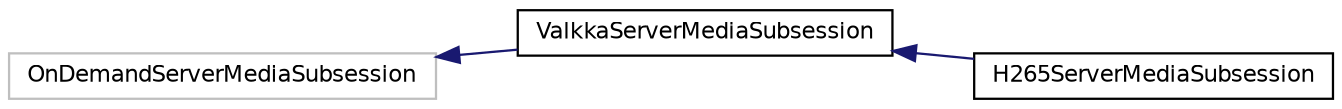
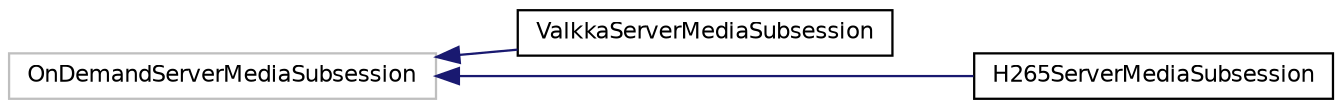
  digraph {
    rankdir=LR
    node [color=black fillcolor=white fontname=Helvetica fontsize=10 shape=record style=filled]
    edge [color=midnightblue dir=back fontname=Helvetica fontsize=10 labelfontname=Helvetica labelfontsize=10 style=solid]
    n1 [color=grey75 height=0.2 label=OnDemandServerMediaSubsession width=0.4]
    n2 [height=0.2 label=ValkkaServerMediaSubsession width=0.4]
    n3 [height=0.2 label=H265ServerMediaSubsession width=0.4]
    n1 -> n2
-   n2 -> n3
+   n1 -> n3
  }
